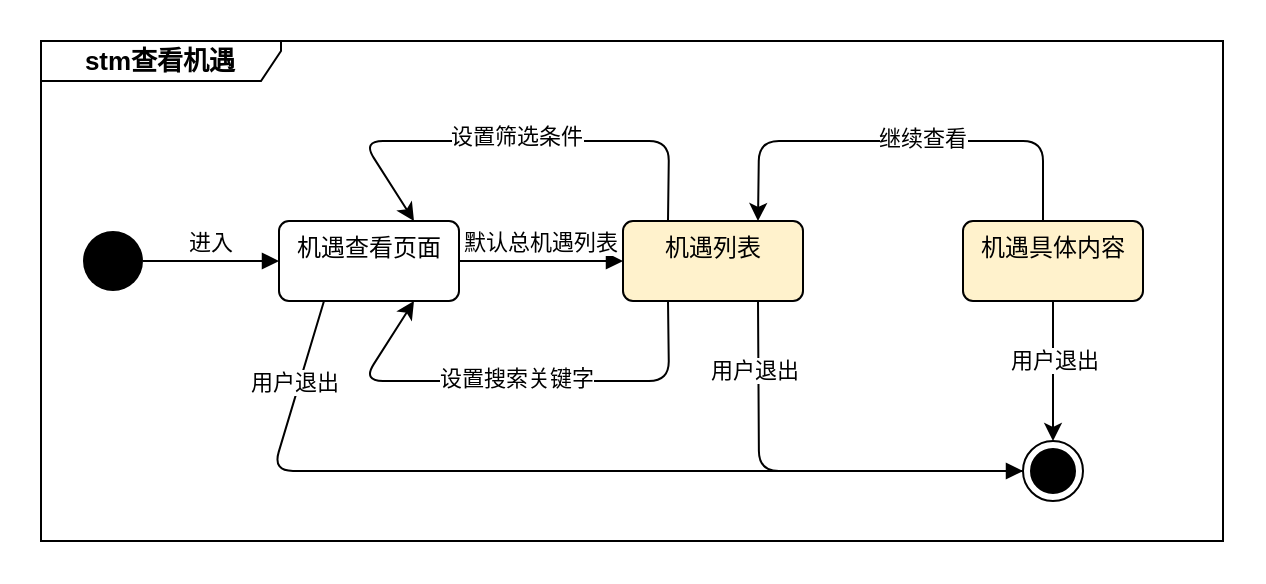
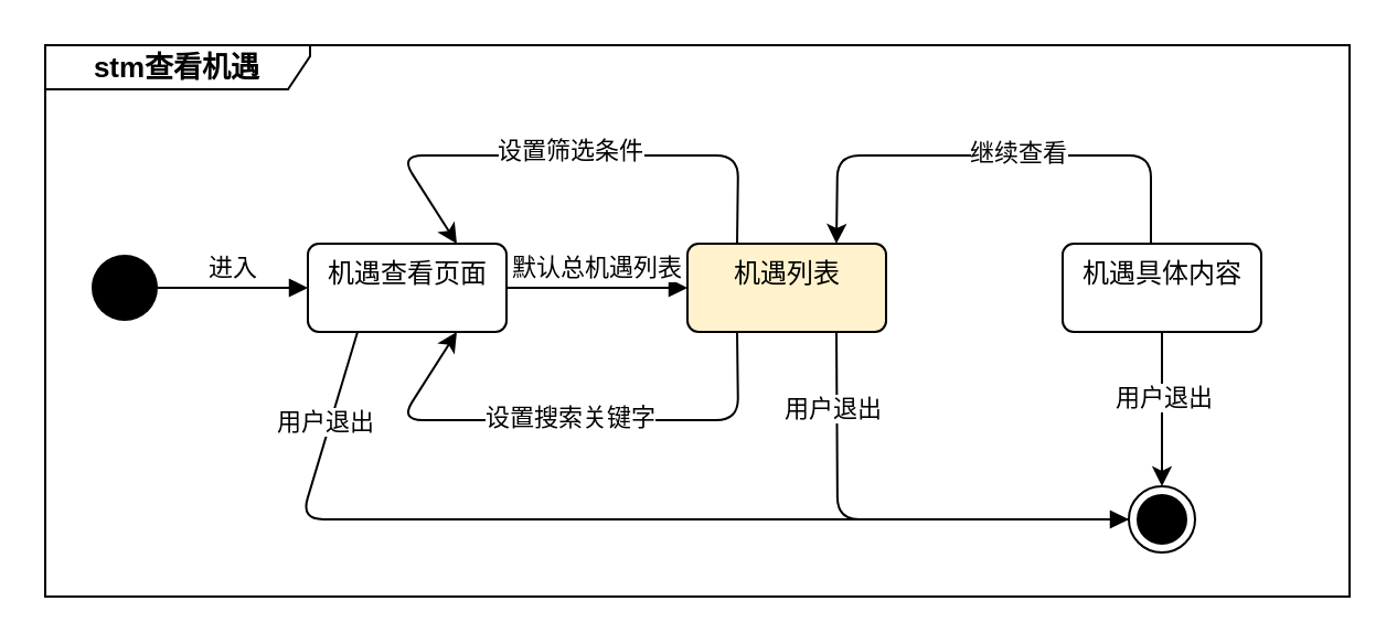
  <mxCell id="0" />
  <mxCell id="1" parent="0" />
  <mxCell id="2" value="&lt;font style=&quot;font-weight: bold ; font-size: 13px&quot;&gt;stm查看机遇&lt;/font&gt;" style="shape=umlFrame;whiteSpace=wrap;html=1;width=120;height=20;" parent="1" vertex="1"><mxGeometry x="20" y="20" width="591" height="250" as="geometry" /></mxCell>
  <mxCell id="3" value="" style="ellipse;fillColor=#000000;strokeColor=none;" parent="1" vertex="1"><mxGeometry x="41" y="115" width="30" height="30" as="geometry" /></mxCell>
  <mxCell id="4" value="机遇查看页面" style="html=1;align=center;verticalAlign=top;rounded=1;absoluteArcSize=1;arcSize=10;dashed=0;" parent="1" vertex="1"><mxGeometry x="139" y="110" width="90" height="40" as="geometry" /></mxCell>
- <mxCell id="5" value="机遇具体内容" style="html=1;align=center;verticalAlign=top;rounded=1;absoluteArcSize=1;arcSize=10;dashed=0;fillColor=#fff2cc;" parent="1" vertex="1"><mxGeometry x="481" y="110" width="90" height="40" as="geometry" /></mxCell>
+ <mxCell id="5" value="机遇具体内容" style="html=1;align=center;verticalAlign=top;rounded=1;absoluteArcSize=1;arcSize=10;dashed=0;" parent="1" vertex="1"><mxGeometry x="481" y="110" width="90" height="40" as="geometry" /></mxCell>
  <mxCell id="6" value="" style="ellipse;html=1;shape=endState;fillColor=#000000;strokeColor=#000000;" parent="1" vertex="1"><mxGeometry x="511" y="220" width="30" height="30" as="geometry" /></mxCell>
  <mxCell id="7" value="默认总机遇列表" style="html=1;verticalAlign=bottom;endArrow=block;exitX=1;exitY=0.5;exitDx=0;exitDy=0;entryX=0;entryY=0.5;entryDx=0;entryDy=0;" parent="1" source="4" target="12" edge="1"><mxGeometry width="80" relative="1" as="geometry"><mxPoint x="244" y="130" as="sourcePoint" /><mxPoint x="284" y="130" as="targetPoint" /></mxGeometry></mxCell>
  <mxCell id="8" value="进入" style="html=1;verticalAlign=bottom;endArrow=block;exitX=1;exitY=0.5;exitDx=0;exitDy=0;entryX=0;entryY=0.5;entryDx=0;entryDy=0;" parent="1" source="3" target="4" edge="1"><mxGeometry width="80" relative="1" as="geometry"><mxPoint x="111" y="220" as="sourcePoint" /><mxPoint x="191" y="220" as="targetPoint" /></mxGeometry></mxCell>
  <mxCell id="9" value="用户退出" style="html=1;verticalAlign=bottom;endArrow=block;exitX=0.25;exitY=1;exitDx=0;exitDy=0;entryX=0;entryY=0.5;entryDx=0;entryDy=0;" parent="1" source="4" target="6" edge="1"><mxGeometry x="-0.775" width="80" relative="1" as="geometry"><mxPoint x="184" y="240" as="sourcePoint" /><mxPoint x="444" y="220" as="targetPoint" /><Array as="points"><mxPoint x="136" y="235" /></Array><mxPoint as="offset" /></mxGeometry></mxCell>
  <mxCell id="10" style="edgeStyle=none;orthogonalLoop=1;jettySize=auto;html=1;exitX=0.75;exitY=1;exitDx=0;exitDy=0;endArrow=none;entryX=0;entryY=0.5;entryDx=0;entryDy=0;" parent="1" source="12" target="6" edge="1"><mxGeometry relative="1" as="geometry"><mxPoint x="359" y="270" as="targetPoint" /><Array as="points"><mxPoint x="379" y="235" /></Array></mxGeometry></mxCell>
  <mxCell id="11" value="用户退出" style="edgeLabel;html=1;align=center;verticalAlign=middle;resizable=0;points=[];" parent="10" vertex="1" connectable="0"><mxGeometry x="-0.689" y="-2" relative="1" as="geometry"><mxPoint as="offset" /></mxGeometry></mxCell>
  <mxCell id="12" value="机遇列表" style="html=1;align=center;verticalAlign=top;rounded=1;absoluteArcSize=1;arcSize=10;dashed=0;fillColor=#fff2cc;" parent="1" vertex="1"><mxGeometry x="311" y="110" width="90" height="40" as="geometry" /></mxCell>
  <mxCell id="13" value="" style="endArrow=classic;html=1;exitX=0.25;exitY=0;exitDx=0;exitDy=0;entryX=0.75;entryY=0;entryDx=0;entryDy=0;" parent="1" source="12" target="4" edge="1"><mxGeometry width="50" height="50" relative="1" as="geometry"><mxPoint x="341" y="90" as="sourcePoint" /><mxPoint x="391" y="40" as="targetPoint" /><Array as="points"><mxPoint x="334" y="70" /><mxPoint x="181" y="70" /></Array></mxGeometry></mxCell>
  <mxCell id="14" value="设置筛选条件" style="edgeLabel;html=1;align=center;verticalAlign=middle;resizable=0;points=[];" parent="13" vertex="1" connectable="0"><mxGeometry x="-0.091" y="-3" relative="1" as="geometry"><mxPoint x="-7.12" as="offset" /></mxGeometry></mxCell>
  <mxCell id="15" value="" style="endArrow=classic;html=1;exitX=0.25;exitY=1;exitDx=0;exitDy=0;entryX=0.75;entryY=1;entryDx=0;entryDy=0;" parent="1" source="12" target="4" edge="1"><mxGeometry width="50" height="50" relative="1" as="geometry"><mxPoint x="241" y="250" as="sourcePoint" /><mxPoint x="291" y="200" as="targetPoint" /><Array as="points"><mxPoint x="334" y="190" /><mxPoint x="181" y="190" /></Array></mxGeometry></mxCell>
  <mxCell id="16" value="设置搜索关键字" style="edgeLabel;html=1;align=center;verticalAlign=middle;resizable=0;points=[];" parent="15" vertex="1" connectable="0"><mxGeometry x="-0.111" y="-2" relative="1" as="geometry"><mxPoint x="-9.47" as="offset" /></mxGeometry></mxCell>
  <mxCell id="17" value="" style="endArrow=classic;html=1;exitX=0.5;exitY=1;exitDx=0;exitDy=0;entryX=0.5;entryY=0;entryDx=0;entryDy=0;" parent="1" source="5" target="6" edge="1"><mxGeometry width="50" height="50" relative="1" as="geometry"><mxPoint x="391" y="410" as="sourcePoint" /><mxPoint x="441" y="360" as="targetPoint" /></mxGeometry></mxCell>
  <mxCell id="18" value="用户退出" style="edgeLabel;html=1;align=center;verticalAlign=middle;resizable=0;points=[];" parent="17" vertex="1" connectable="0"><mxGeometry x="-0.393" y="-2" relative="1" as="geometry"><mxPoint x="2" y="8.82" as="offset" /></mxGeometry></mxCell>
  <mxCell id="19" value="" style="endArrow=classic;html=1;entryX=0.75;entryY=0;entryDx=0;entryDy=0;" parent="1" target="12" edge="1"><mxGeometry width="50" height="50" relative="1" as="geometry"><mxPoint x="521" y="110" as="sourcePoint" /><mxPoint x="611" y="20" as="targetPoint" /><Array as="points"><mxPoint x="521" y="70" /><mxPoint x="379" y="70" /></Array></mxGeometry></mxCell>
  <mxCell id="20" value="继续查看" style="edgeLabel;html=1;align=center;verticalAlign=middle;resizable=0;points=[];" parent="19" vertex="1" connectable="0"><mxGeometry x="-0.101" y="-2" relative="1" as="geometry"><mxPoint x="-1" as="offset" /></mxGeometry></mxCell>
